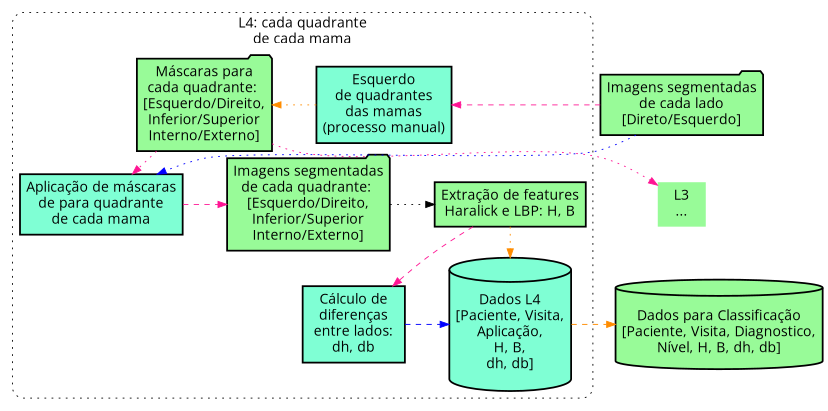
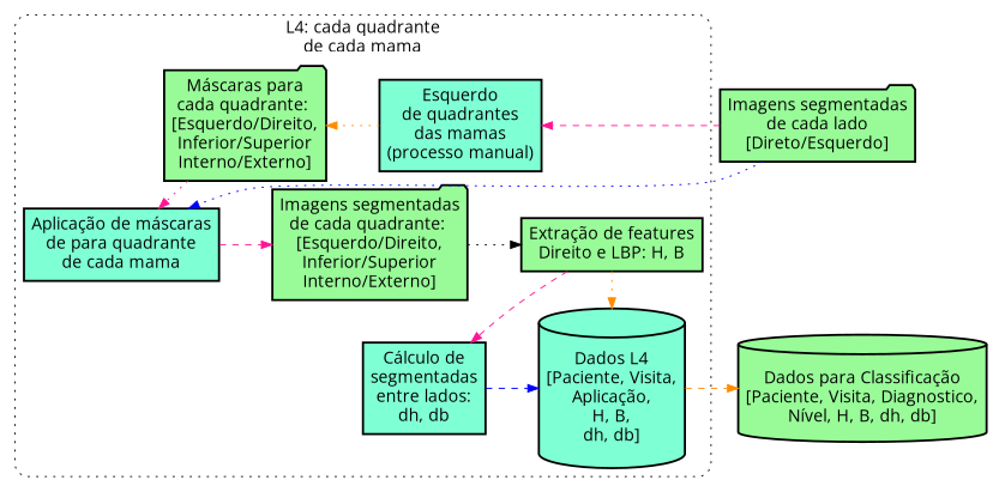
  digraph {
    fontname="Open Sans"
    nodesep=0.7
    ranksep=0.05
    node [fillcolor=palegreen fontname="Open Sans" fontsize=16 margin="0.1,0.1" shape=rectangle style="filled,bold"]
    edge [color=deeppink fontname="Open Sans" fontsize=14 style=dotted]
-   n1 [fillcolor=aquamarine label="Cálculo de\ndiferenças\nentre lados:\ndh, db"]
+   n1 [fillcolor=aquamarine label="Cálculo de\nsegmentadas\nentre lados:\ndh, db"]
    n2 [fillcolor=aquamarine label="\nDados L4\n[Paciente, Visita,\nAplicação,\nH, B,\ndh, db]" margin="0.1,0" shape=cylinder]
    n3 [fillcolor=aquamarine label="Esquerdo\nde quadrantes\ndas mamas\n(processo manual)"]
    n4 [label="Máscaras para\ncada quadrante: \n[Esquerdo/Direito,\nInferior/Superior\nInterno/Externo]" shape=folder]
    n5 [fillcolor=aquamarine label="Aplicação de máscaras\nde para quadrante\nde cada mama"]
    n6 [label="Imagens segmentadas\nde cada quadrante: \n[Esquerdo/Direito,\nInferior/Superior\nInterno/Externo]" shape=folder]
-   n7 [label="Extração de features\nHaralick e LBP: H, B"]
+   n7 [label="Extração de features\nDireito e LBP: H, B"]
    n8 [label="\nDados para Classificação\n[Paciente, Visita, Diagnostico,\nNível, H, B, dh, db]" margin="0.1,0" shape=cylinder]
-   n9 [label="L3\n..." shape=none]
    n10 [label="Imagens segmentadas\nde cada lado\n[Direto/Esquerdo]" shape=folder]
    subgraph cluster_1 {
      fontsize=16
      label="L4: cada quadrante\nde cada mama"
      style="rounded,dotted"
      subgraph sub_2 {
        fontsize=16
        label="L4: cada quadrante\nde cada mama"
        rank=same
        style="rounded,dotted"
        n1
        n2
      }
      subgraph sub_3 {
        fontsize=16
        label="L4: cada quadrante\nde cada mama"
        rank=same
        style="rounded,dotted"
        n3
        n4
      }
      subgraph sub_4 {
        fontsize=16
        label="L4: cada quadrante\nde cada mama"
        rank=same
        style="rounded,dotted"
        n5
        n6
        n7
      }
    }
    n1 -> n2 [color=blue style=dashed]
    n2 -> n8 [color=darkorange constraint=false style=dashed]
    n3 -> n4 [color=darkorange]
    n4 -> n5
-   n4 -> n9 [constraint=true]
    n5 -> n6 [style=dashed]
    n6 -> n7 [color=black]
    n7 -> n1 [style=dashed]
    n7 -> n2 [color=darkorange]
-   n9 -> n8 [style=invis color=""]
    n10 -> n3 [constraint=false style=dashed]
    n10 -> n5 [color=blue]
-   n10 -> n9 [style=invis color=""]
  }
